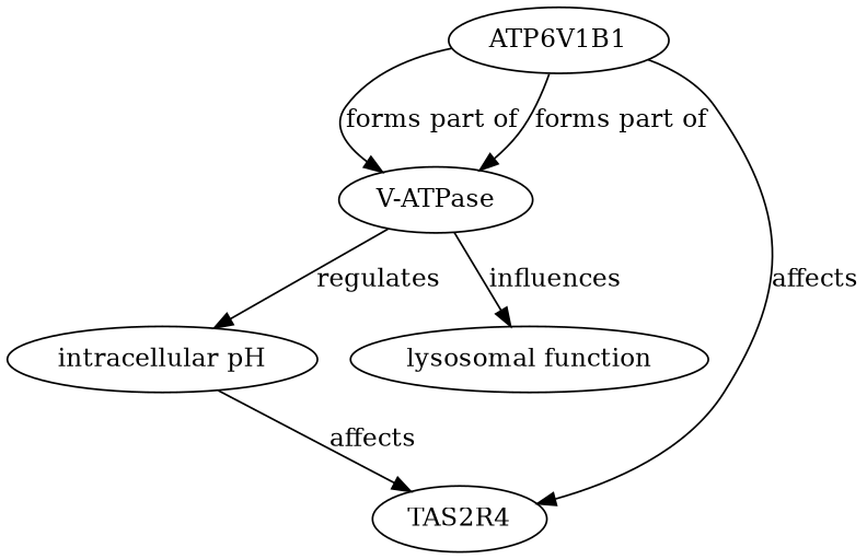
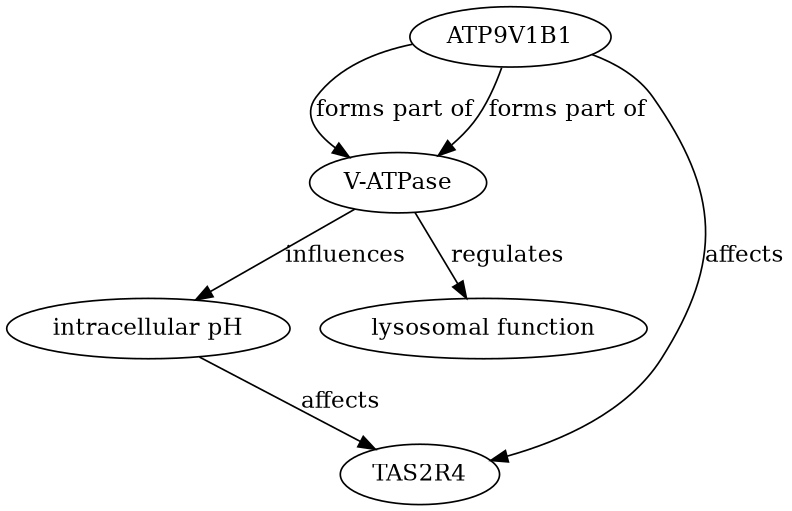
  digraph {
    edge [evidence="ATP6V1B1 is a subunit of V-ATPase (PMID: 12345678)" probability=0.9]
-   ATP6V1B1
+   ATP6V1B1 [label=ATP9V1B1]
    "V-ATPase"
    TAS2R4
    "intracellular pH"
    "lysosomal function"
    ATP6V1B1 -> "V-ATPase" [label="forms part of"]
    ATP6V1B1 -> "V-ATPase" [label="forms part of"]
    ATP6V1B1 -> TAS2R4 [evidence="Lysosomal function can affect TAS2R4 signaling (PMID: 56789012)" label=affects probability=0.6]
-   "V-ATPase" -> "intracellular pH" [evidence="V-ATPase regulates intracellular pH by proton transport (PMID: 23456789)" label=regulates probability=0.8]
-   "V-ATPase" -> "lysosomal function" [evidence="V-ATPase is crucial for lysosomal acidification (PMID: 45678901)" label=influences probability=0.75]
+   "V-ATPase" -> "intracellular pH" [evidence="V-ATPase regulates intracellular pH by proton transport (PMID: 23456789)" label=influences probability=0.8]
+   "V-ATPase" -> "lysosomal function" [evidence="V-ATPase is crucial for lysosomal acidification (PMID: 45678901)" label=regulates probability=0.75]
    "intracellular pH" -> TAS2R4 [evidence="Intracellular pH can modulate TAS2R4 activity (PMID: 34567890)" label=affects probability=0.7]
  }
